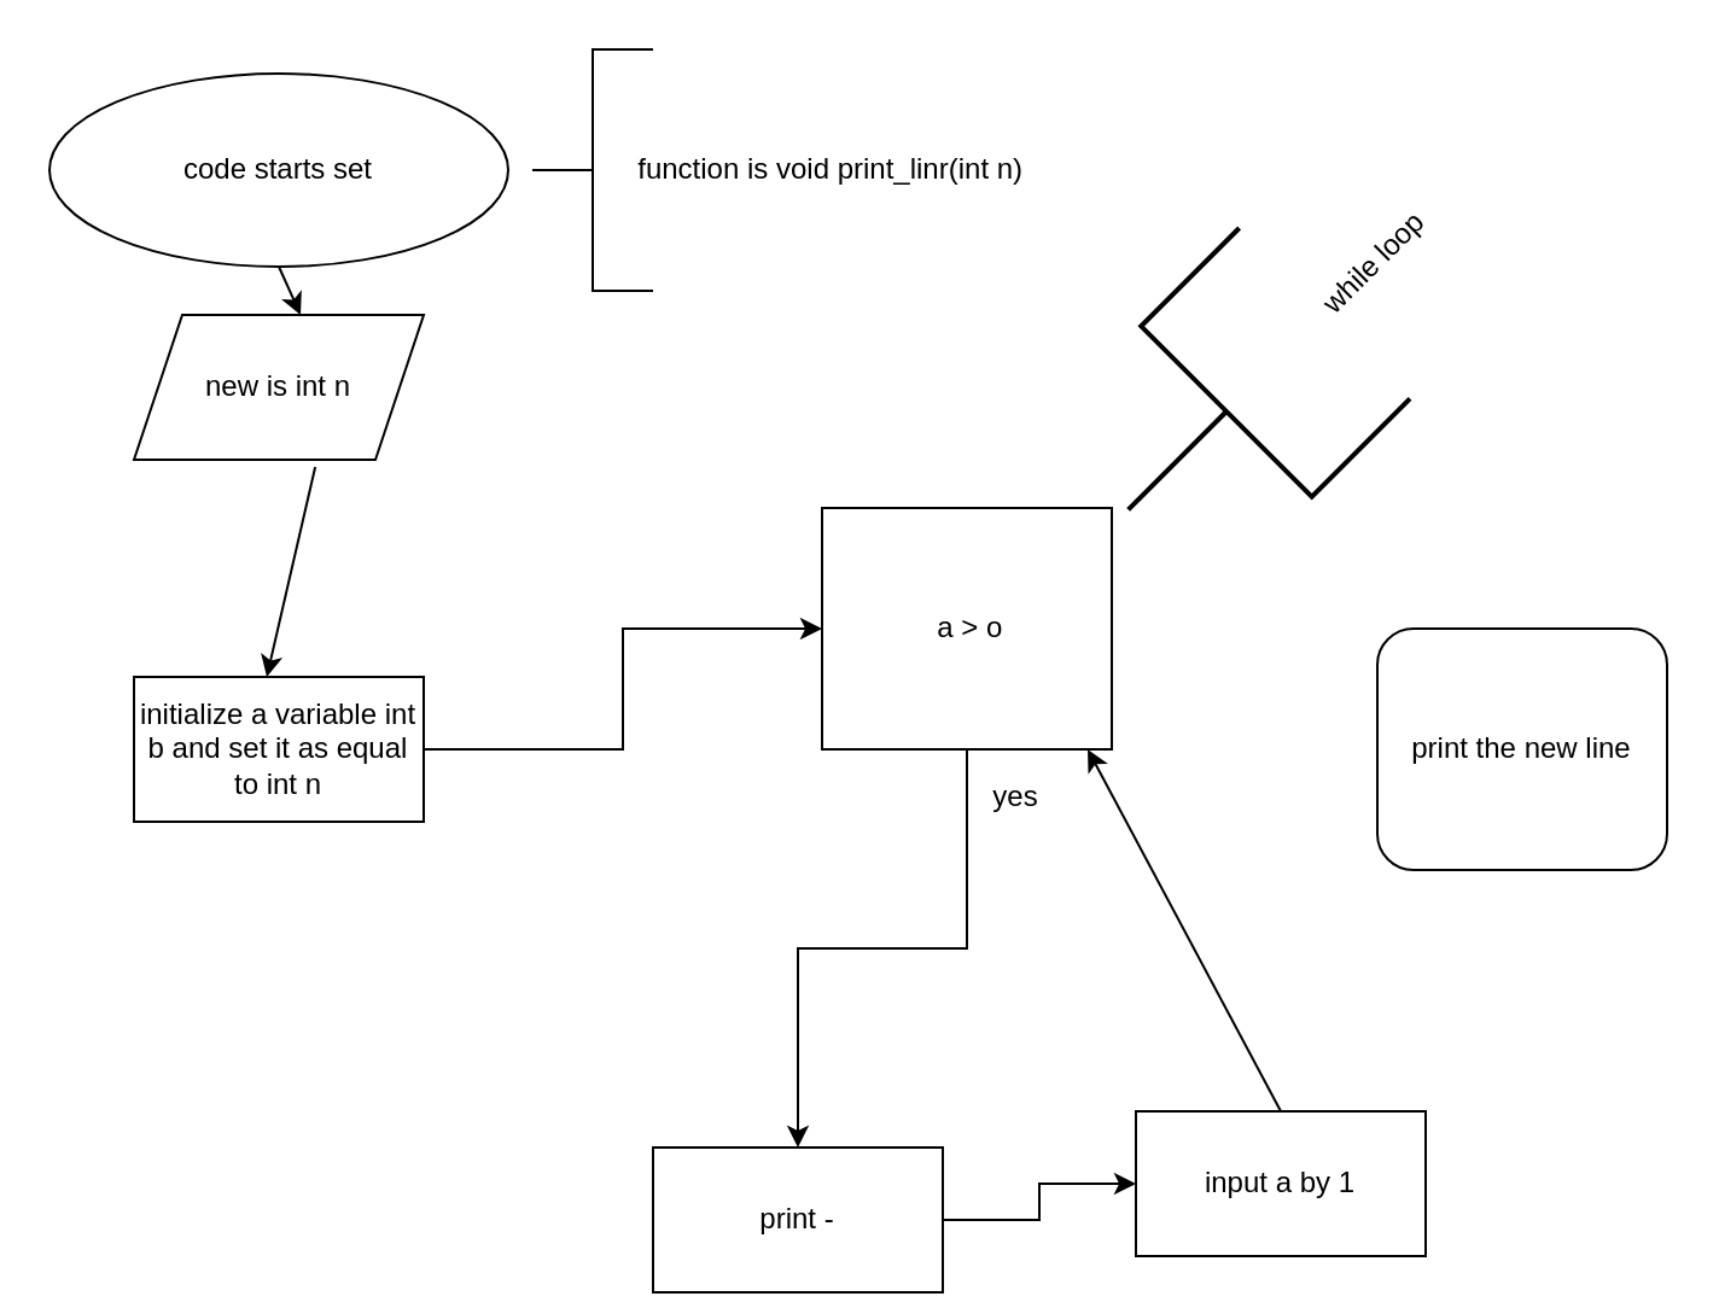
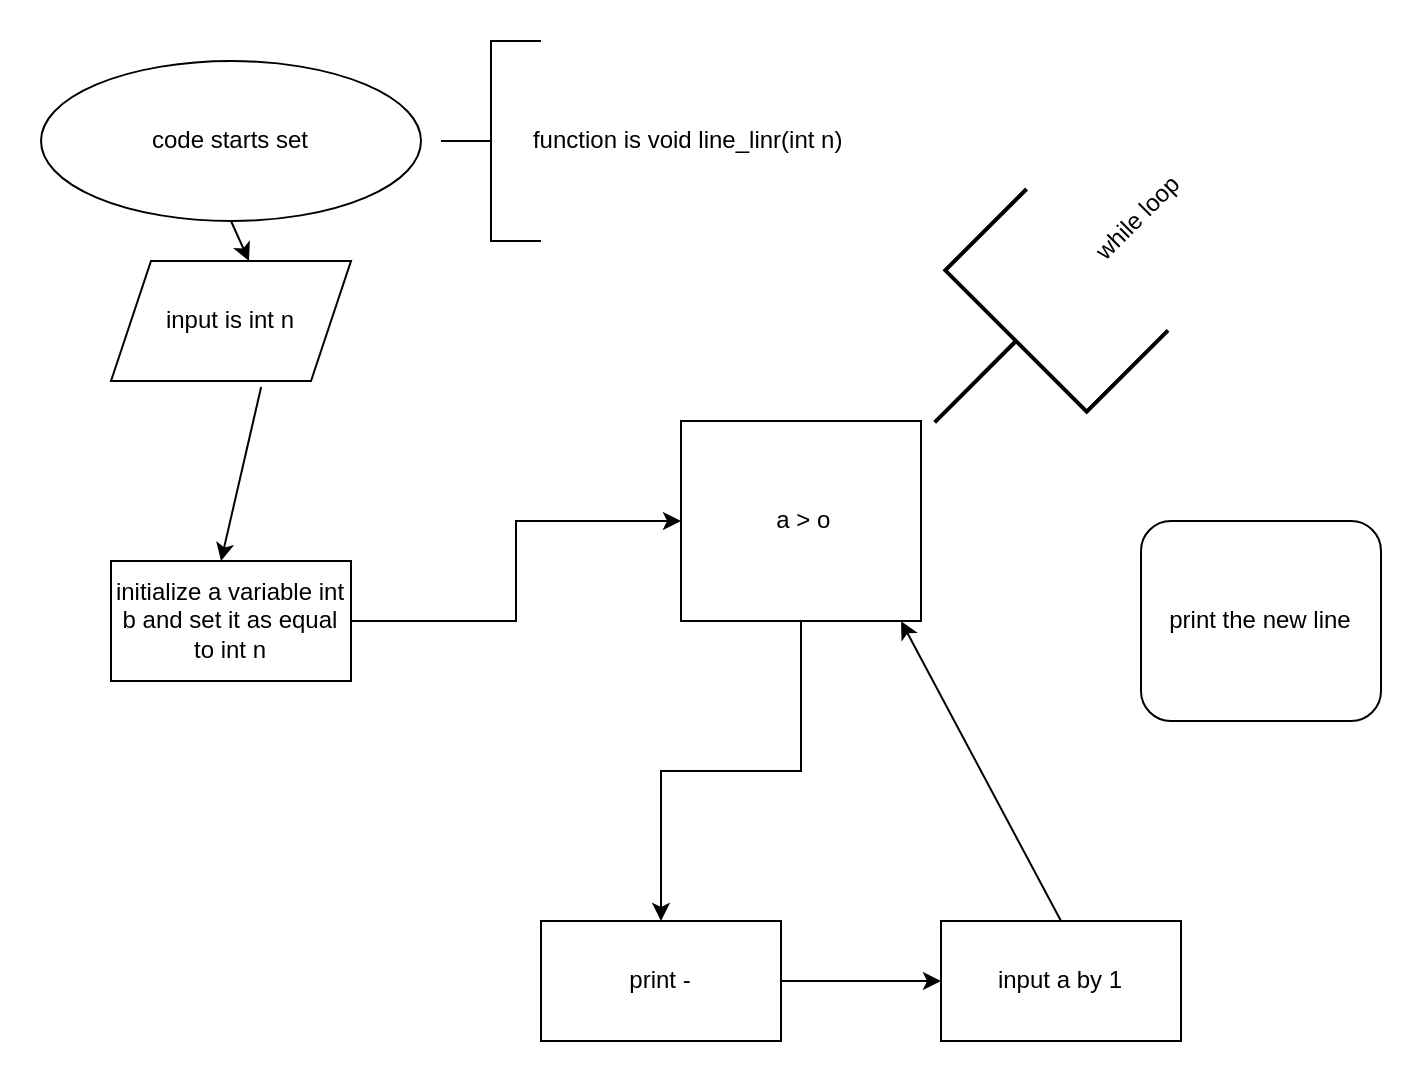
  <mxCell id="0" />
  <mxCell id="1" parent="0" />
  <mxCell id="2" value="code starts set" style="ellipse;whiteSpace=wrap;html=1;" vertex="1" parent="1"><mxGeometry x="20" y="30" width="190" height="80" as="geometry" /></mxCell>
  <mxCell id="3" value="" style="endArrow=classic;html=1;exitX=0.5;exitY=1;exitDx=0;exitDy=0;" edge="1" parent="1" source="2"><mxGeometry width="50" height="50" relative="1" as="geometry"><mxPoint x="90" y="110" as="sourcePoint" /><mxPoint x="124" y="130" as="targetPoint" /></mxGeometry></mxCell>
  <mxCell id="4" value="" style="endArrow=classic;html=1;exitX=0.455;exitY=1.05;exitDx=0;exitDy=0;exitPerimeter=0;" edge="1" parent="1"><mxGeometry width="50" height="50" relative="1" as="geometry"><mxPoint x="130.075" y="193" as="sourcePoint" /><mxPoint x="110" y="280" as="targetPoint" /></mxGeometry></mxCell>
  <mxCell id="5" value="" style="edgeStyle=orthogonalEdgeStyle;rounded=0;orthogonalLoop=1;jettySize=auto;html=1;" edge="1" parent="1" source="6" target="8"><mxGeometry relative="1" as="geometry" /></mxCell>
  <mxCell id="6" value="initialize a variable int b and set it as equal to int n" style="rounded=0;whiteSpace=wrap;html=1;" vertex="1" parent="1"><mxGeometry x="55" y="280" width="120" height="60" as="geometry" /></mxCell>
  <mxCell id="7" value="" style="edgeStyle=orthogonalEdgeStyle;rounded=0;orthogonalLoop=1;jettySize=auto;html=1;" edge="1" parent="1" source="8" target="10"><mxGeometry relative="1" as="geometry" /></mxCell>
  <mxCell id="8" value="&amp;nbsp;a &amp;gt; o" style="whiteSpace=wrap;html=1;rounded=0;" vertex="1" parent="1"><mxGeometry x="340" y="210" width="120" height="100" as="geometry" /></mxCell>
  <mxCell id="9" value="" style="edgeStyle=orthogonalEdgeStyle;rounded=0;orthogonalLoop=1;jettySize=auto;html=1;" edge="1" parent="1" source="10" target="17"><mxGeometry relative="1" as="geometry" /></mxCell>
- <mxCell id="10" value="print -" style="whiteSpace=wrap;html=1;rounded=0;" vertex="1" parent="1"><mxGeometry x="270" y="475" width="120" height="60" as="geometry" /></mxCell>
+ <mxCell id="10" value="print -" style="whiteSpace=wrap;html=1;rounded=0;" vertex="1" parent="1"><mxGeometry x="270" y="460" width="120" height="60" as="geometry" /></mxCell>
  <mxCell id="11" style="edgeStyle=orthogonalEdgeStyle;rounded=0;orthogonalLoop=1;jettySize=auto;html=1;exitX=0.5;exitY=1;exitDx=0;exitDy=0;" edge="1" parent="1" source="8" target="8"><mxGeometry relative="1" as="geometry" /></mxCell>
- <mxCell id="12" value="new is int n" style="shape=parallelogram;perimeter=parallelogramPerimeter;whiteSpace=wrap;html=1;fixedSize=1;" vertex="1" parent="1"><mxGeometry x="55" y="130" width="120" height="60" as="geometry" /></mxCell>
+ <mxCell id="12" value="input is int n" style="shape=parallelogram;perimeter=parallelogramPerimeter;whiteSpace=wrap;html=1;fixedSize=1;" vertex="1" parent="1"><mxGeometry x="55" y="130" width="120" height="60" as="geometry" /></mxCell>
  <mxCell id="13" value="" style="html=1;shape=mxgraph.flowchart.annotation_2;align=left;labelPosition=right;" vertex="1" parent="1"><mxGeometry x="220" y="20" width="50" height="100" as="geometry" /></mxCell>
- <mxCell id="14" value="function is void print_linr(int n)&amp;nbsp;" style="text;html=1;align=center;verticalAlign=middle;resizable=0;points=[];autosize=1;strokeColor=none;" vertex="1" parent="1"><mxGeometry x="255" y="60" width="180" height="20" as="geometry" /></mxCell>
+ <mxCell id="14" value="function is void line_linr(int n)&amp;nbsp;" style="text;html=1;align=center;verticalAlign=middle;resizable=0;points=[];autosize=1;strokeColor=none;" vertex="1" parent="1"><mxGeometry x="255" y="60" width="180" height="20" as="geometry" /></mxCell>
  <mxCell id="15" value="print the new line" style="whiteSpace=wrap;html=1;rounded=1;" vertex="1" parent="1"><mxGeometry x="570" y="260" width="120" height="100" as="geometry" /></mxCell>
- <mxCell id="16" value="yes" style="text;html=1;align=center;verticalAlign=middle;resizable=0;points=[];autosize=1;strokeColor=none;" vertex="1" parent="1"><mxGeometry x="405" y="320" width="30" height="20" as="geometry" /></mxCell>
  <mxCell id="17" value="input a by 1" style="whiteSpace=wrap;html=1;rounded=0;" vertex="1" parent="1"><mxGeometry x="470" y="460" width="120" height="60" as="geometry" /></mxCell>
  <mxCell id="18" value="" style="endArrow=classic;html=1;exitX=0.5;exitY=0;exitDx=0;exitDy=0;" edge="1" parent="1" source="17"><mxGeometry width="50" height="50" relative="1" as="geometry"><mxPoint x="460" y="390" as="sourcePoint" /><mxPoint x="450" y="310" as="targetPoint" /></mxGeometry></mxCell>
  <mxCell id="19" value="while loop" style="strokeWidth=2;html=1;shape=mxgraph.flowchart.annotation_2;align=left;labelPosition=right;pointerEvents=1;rotation=-45;" vertex="1" parent="1"><mxGeometry x="450" y="120" width="115" height="100" as="geometry" /></mxCell>
